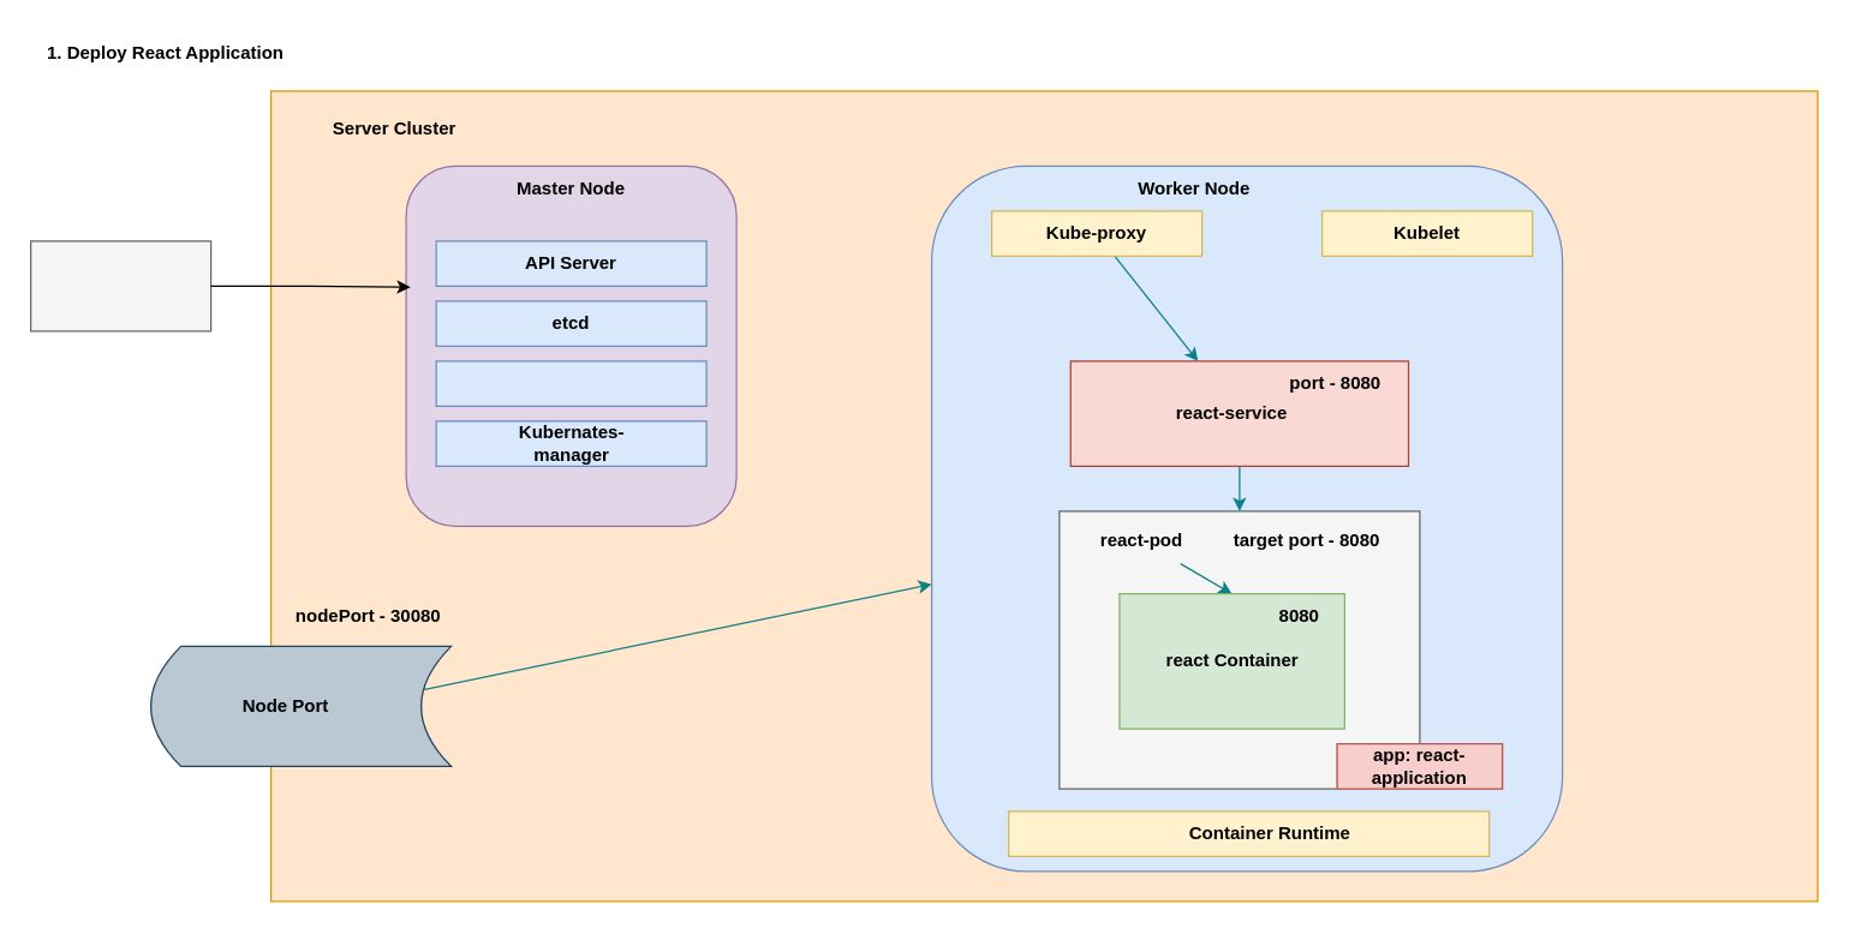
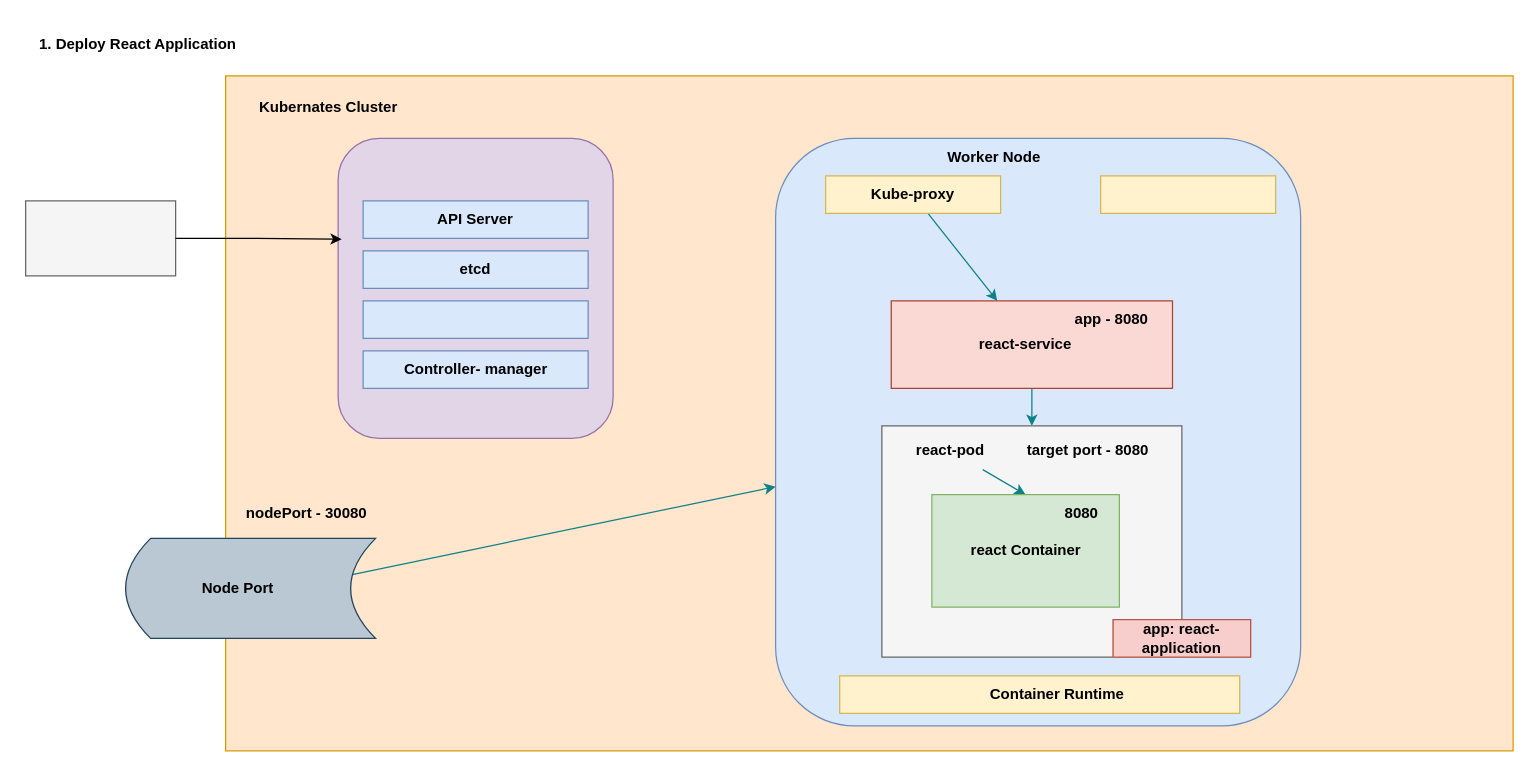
  <mxCell id="0" />
  <mxCell id="1" parent="0" />
  <mxCell id="2" value="1. Deploy React Application" style="text;html=1;align=center;verticalAlign=middle;whiteSpace=wrap;rounded=0;fontStyle=1" vertex="1" parent="1"><mxGeometry x="20" y="20" width="180" height="30" as="geometry" /></mxCell>
  <mxCell id="3" value="" style="rounded=0;whiteSpace=wrap;html=1;fillColor=#ffe6cc;strokeColor=#d79b00;" vertex="1" parent="1"><mxGeometry x="180" y="60" width="1030" height="540" as="geometry" /></mxCell>
  <mxCell id="4" value="" style="rounded=1;whiteSpace=wrap;html=1;fillColor=#e1d5e7;strokeColor=#9673a6;" vertex="1" parent="1"><mxGeometry x="270" y="110" width="220" height="240" as="geometry" /></mxCell>
- <mxCell id="5" value="&lt;b&gt;&lt;font color=&quot;#000000&quot;&gt;Server Cluster&lt;/font&gt;&lt;/b&gt;" style="text;html=1;align=center;verticalAlign=middle;whiteSpace=wrap;rounded=0;" vertex="1" parent="1"><mxGeometry x="190" y="70" width="145" height="30" as="geometry" /></mxCell>
- <mxCell id="6" value="&lt;b&gt;&lt;font color=&quot;#000000&quot;&gt;Master Node&lt;/font&gt;&lt;/b&gt;" style="text;html=1;align=center;verticalAlign=middle;whiteSpace=wrap;rounded=0;" vertex="1" parent="1"><mxGeometry x="335" y="110" width="90" height="30" as="geometry" /></mxCell>
+ <mxCell id="5" value="&lt;b&gt;&lt;font color=&quot;#000000&quot;&gt;Kubernates Cluster&lt;/font&gt;&lt;/b&gt;" style="text;html=1;align=center;verticalAlign=middle;whiteSpace=wrap;rounded=0;" vertex="1" parent="1"><mxGeometry x="190" y="70" width="145" height="30" as="geometry" /></mxCell>
  <mxCell id="7" value="" style="group" connectable="0" vertex="1" parent="1"><mxGeometry x="290" y="160" width="180" height="30" as="geometry" /></mxCell>
  <mxCell id="8" value="" style="rounded=0;whiteSpace=wrap;html=1;fillColor=#dae8fc;strokeColor=#6c8ebf;" vertex="1" parent="7"><mxGeometry width="180" height="30" as="geometry" /></mxCell>
  <mxCell id="9" value="&lt;b&gt;&lt;font color=&quot;#000000&quot;&gt;API Server&lt;/font&gt;&lt;/b&gt;" style="text;html=1;align=center;verticalAlign=middle;whiteSpace=wrap;rounded=0;" vertex="1" parent="7"><mxGeometry x="45" width="90" height="30" as="geometry" /></mxCell>
  <mxCell id="10" value="" style="group" connectable="0" vertex="1" parent="1"><mxGeometry x="290" y="200" width="180" height="30" as="geometry" /></mxCell>
  <mxCell id="11" value="" style="rounded=0;whiteSpace=wrap;html=1;fillColor=#dae8fc;strokeColor=#6c8ebf;" vertex="1" parent="10"><mxGeometry width="180" height="30" as="geometry" /></mxCell>
  <mxCell id="12" value="&lt;b&gt;&lt;font color=&quot;#000000&quot;&gt;etcd&lt;/font&gt;&lt;/b&gt;" style="text;html=1;align=center;verticalAlign=middle;whiteSpace=wrap;rounded=0;" vertex="1" parent="10"><mxGeometry x="45" width="90" height="30" as="geometry" /></mxCell>
  <mxCell id="13" value="" style="group" connectable="0" vertex="1" parent="1"><mxGeometry x="290" y="240" width="180" height="30" as="geometry" /></mxCell>
  <mxCell id="14" value="" style="rounded=0;whiteSpace=wrap;html=1;fillColor=#dae8fc;strokeColor=#6c8ebf;" vertex="1" parent="13"><mxGeometry width="180" height="30" as="geometry" /></mxCell>
  <mxCell id="15" value="" style="group" connectable="0" vertex="1" parent="1"><mxGeometry x="290" y="280" width="180" height="30" as="geometry" /></mxCell>
  <mxCell id="16" value="" style="rounded=0;whiteSpace=wrap;html=1;fillColor=#dae8fc;strokeColor=#6c8ebf;" vertex="1" parent="15"><mxGeometry width="180" height="30" as="geometry" /></mxCell>
- <mxCell id="17" value="&lt;b&gt;&lt;font color=&quot;#000000&quot;&gt;Kubernates- manager&lt;/font&gt;&lt;/b&gt;" style="text;html=1;align=center;verticalAlign=middle;whiteSpace=wrap;rounded=0;" vertex="1" parent="15"><mxGeometry x="27.5" width="125" height="30" as="geometry" /></mxCell>
+ <mxCell id="17" value="&lt;b&gt;&lt;font color=&quot;#000000&quot;&gt;Controller- manager&lt;/font&gt;&lt;/b&gt;" style="text;html=1;align=center;verticalAlign=middle;whiteSpace=wrap;rounded=0;" vertex="1" parent="15"><mxGeometry x="27.5" width="125" height="30" as="geometry" /></mxCell>
  <mxCell id="18" value="" style="rounded=1;whiteSpace=wrap;html=1;fillColor=#dae8fc;strokeColor=#6c8ebf;" vertex="1" parent="1"><mxGeometry x="620" y="110" width="420" height="470" as="geometry" /></mxCell>
  <mxCell id="19" value="&lt;b&gt;&lt;font color=&quot;#000000&quot;&gt;Worker Node&lt;/font&gt;&lt;/b&gt;" style="text;html=1;align=center;verticalAlign=middle;whiteSpace=wrap;rounded=0;" vertex="1" parent="1"><mxGeometry x="750" y="110" width="90" height="30" as="geometry" /></mxCell>
  <mxCell id="20" value="" style="group" connectable="0" vertex="1" parent="1"><mxGeometry x="880" y="140" width="180" height="30" as="geometry" /></mxCell>
  <mxCell id="21" value="" style="rounded=0;whiteSpace=wrap;html=1;fillColor=#fff2cc;strokeColor=#d6b656;" vertex="1" parent="20"><mxGeometry width="140" height="30" as="geometry" /></mxCell>
- <mxCell id="22" value="&lt;b&gt;&lt;font color=&quot;#000000&quot;&gt;Kubelet&lt;/font&gt;&lt;/b&gt;" style="text;html=1;align=center;verticalAlign=middle;whiteSpace=wrap;rounded=0;" vertex="1" parent="20"><mxGeometry x="25" width="90" height="30" as="geometry" /></mxCell>
  <mxCell id="23" value="" style="group" connectable="0" vertex="1" parent="1"><mxGeometry x="671.25" y="540" width="320" height="30" as="geometry" /></mxCell>
  <mxCell id="24" value="" style="rounded=0;whiteSpace=wrap;html=1;fillColor=#fff2cc;strokeColor=#d6b656;" vertex="1" parent="23"><mxGeometry width="320" height="30" as="geometry" /></mxCell>
  <mxCell id="25" value="&lt;b&gt;&lt;font color=&quot;#000000&quot;&gt;Container Runtime&lt;/font&gt;&lt;/b&gt;" style="text;html=1;align=center;verticalAlign=middle;whiteSpace=wrap;rounded=0;" vertex="1" parent="23"><mxGeometry x="57.5" width="232.5" height="30" as="geometry" /></mxCell>
  <mxCell id="26" value="" style="rounded=0;whiteSpace=wrap;html=1;fillColor=#f5f5f5;fontColor=#333333;strokeColor=#666666;" vertex="1" parent="1"><mxGeometry x="705" y="340" width="240" height="185" as="geometry" /></mxCell>
  <mxCell id="27" style="edgeStyle=none;html=1;entryX=0.5;entryY=0;entryDx=0;entryDy=0;fontColor=#000000;fillColor=#b0e3e6;strokeColor=#0e8088;" edge="1" parent="1" source="28" target="31"><mxGeometry relative="1" as="geometry" /></mxCell>
  <mxCell id="28" value="&lt;b&gt;&lt;font color=&quot;#000000&quot;&gt;react-pod&lt;/font&gt;&lt;/b&gt;" style="text;html=1;align=center;verticalAlign=middle;whiteSpace=wrap;rounded=0;" vertex="1" parent="1"><mxGeometry x="710" y="345" width="100" height="30" as="geometry" /></mxCell>
  <mxCell id="29" value="" style="group" connectable="0" vertex="1" parent="1"><mxGeometry x="745" y="395" width="150" height="90" as="geometry" /></mxCell>
  <mxCell id="30" value="" style="group" connectable="0" vertex="1" parent="29"><mxGeometry width="150" height="90" as="geometry" /></mxCell>
  <mxCell id="31" value="" style="rounded=0;whiteSpace=wrap;html=1;fillColor=#d5e8d4;strokeColor=#82b366;" vertex="1" parent="30"><mxGeometry width="150" height="90" as="geometry" /></mxCell>
  <mxCell id="32" value="&lt;font color=&quot;#000000&quot;&gt;&lt;b&gt;react Container&lt;/b&gt;&lt;/font&gt;" style="text;html=1;align=center;verticalAlign=middle;whiteSpace=wrap;rounded=0;" vertex="1" parent="30"><mxGeometry x="12.5" y="22.5" width="125" height="45" as="geometry" /></mxCell>
  <mxCell id="33" value="&lt;b&gt;8080&lt;/b&gt;" style="text;html=1;strokeColor=none;fillColor=none;align=center;verticalAlign=middle;whiteSpace=wrap;rounded=0;fontColor=#000000;" vertex="1" parent="30"><mxGeometry x="90" width="60" height="30" as="geometry" /></mxCell>
  <mxCell id="34" value="" style="group" connectable="0" vertex="1" parent="1"><mxGeometry x="910" y="495" width="180" height="30" as="geometry" /></mxCell>
  <mxCell id="35" value="" style="rounded=0;whiteSpace=wrap;html=1;fillColor=#fff2cc;strokeColor=#d6b656;" vertex="1" parent="34"><mxGeometry x="-20" width="110" height="30" as="geometry" /></mxCell>
  <mxCell id="36" value="&lt;b&gt;&lt;font color=&quot;#000000&quot;&gt;app: react-application&lt;/font&gt;&lt;/b&gt;" style="text;html=1;align=center;verticalAlign=middle;whiteSpace=wrap;rounded=0;fillColor=#f8cecc;strokeColor=#b85450;" vertex="1" parent="34"><mxGeometry x="-20" width="110" height="30" as="geometry" /></mxCell>
  <mxCell id="37" value="" style="group" connectable="0" vertex="1" parent="1"><mxGeometry x="20" y="160" width="120" height="60" as="geometry" /></mxCell>
  <mxCell id="38" value="" style="rounded=0;whiteSpace=wrap;html=1;fillColor=#f5f5f5;fontColor=#333333;strokeColor=#666666;" vertex="1" parent="37"><mxGeometry width="120" height="60" as="geometry" /></mxCell>
  <mxCell id="39" style="edgeStyle=orthogonalEdgeStyle;rounded=0;orthogonalLoop=1;jettySize=auto;html=1;entryX=0.013;entryY=0.336;entryDx=0;entryDy=0;entryPerimeter=0;" edge="1" parent="1" source="38" target="4"><mxGeometry relative="1" as="geometry" /></mxCell>
  <mxCell id="40" style="edgeStyle=none;html=1;fontColor=#000000;fillColor=#b0e3e6;strokeColor=#0e8088;" edge="1" parent="1" source="41" target="47"><mxGeometry relative="1" as="geometry" /></mxCell>
  <mxCell id="41" value="" style="rounded=0;whiteSpace=wrap;html=1;fillColor=#fff2cc;strokeColor=#d6b656;" vertex="1" parent="1"><mxGeometry x="660" y="140" width="140" height="30" as="geometry" /></mxCell>
  <mxCell id="42" value="&lt;b&gt;&lt;font color=&quot;#000000&quot;&gt;Kube-proxy&lt;/font&gt;&lt;/b&gt;" style="text;html=1;align=center;verticalAlign=middle;whiteSpace=wrap;rounded=0;" vertex="1" parent="1"><mxGeometry x="685" y="140" width="90" height="30" as="geometry" /></mxCell>
  <mxCell id="43" style="edgeStyle=none;html=1;fontColor=#000000;fillColor=#b0e3e6;strokeColor=#0e8088;exitX=0.902;exitY=0.364;exitDx=0;exitDy=0;exitPerimeter=0;" edge="1" parent="1" source="44" target="18"><mxGeometry relative="1" as="geometry" /></mxCell>
  <mxCell id="44" value="" style="shape=dataStorage;whiteSpace=wrap;html=1;fixedSize=1;fillColor=#bac8d3;strokeColor=#23445d;" vertex="1" parent="1"><mxGeometry x="100" y="430" width="200" height="80" as="geometry" /></mxCell>
  <mxCell id="45" value="&lt;b&gt;Node Port&lt;/b&gt;" style="text;html=1;strokeColor=none;fillColor=none;align=center;verticalAlign=middle;whiteSpace=wrap;rounded=0;fontColor=#000000;" vertex="1" parent="1"><mxGeometry x="160" y="455" width="60" height="30" as="geometry" /></mxCell>
  <mxCell id="46" style="edgeStyle=none;html=1;entryX=0.5;entryY=0;entryDx=0;entryDy=0;fontColor=#000000;fillColor=#b0e3e6;strokeColor=#0e8088;" edge="1" parent="1" source="47" target="26"><mxGeometry relative="1" as="geometry" /></mxCell>
  <mxCell id="47" value="" style="rounded=0;whiteSpace=wrap;html=1;fillColor=#fad9d5;strokeColor=#ae4132;" vertex="1" parent="1"><mxGeometry x="712.5" y="240" width="225" height="70" as="geometry" /></mxCell>
  <mxCell id="48" value="&lt;b&gt;&lt;font color=&quot;#000000&quot;&gt;react-service&lt;/font&gt;&lt;/b&gt;" style="text;html=1;align=center;verticalAlign=middle;whiteSpace=wrap;rounded=0;" vertex="1" parent="1"><mxGeometry x="770" y="260" width="100" height="30" as="geometry" /></mxCell>
  <mxCell id="49" value="&lt;b&gt;nodePort - 30080&lt;/b&gt;" style="text;html=1;strokeColor=none;fillColor=none;align=center;verticalAlign=middle;whiteSpace=wrap;rounded=0;fontColor=#000000;" vertex="1" parent="1"><mxGeometry x="190" y="395" width="110" height="30" as="geometry" /></mxCell>
  <mxCell id="50" value="&lt;b&gt;target port - 8080&lt;/b&gt;" style="text;html=1;strokeColor=none;fillColor=none;align=center;verticalAlign=middle;whiteSpace=wrap;rounded=0;fontColor=#000000;" vertex="1" parent="1"><mxGeometry x="800" y="345" width="140" height="30" as="geometry" /></mxCell>
- <mxCell id="51" value="&lt;b&gt;port - 8080&lt;/b&gt;" style="text;html=1;strokeColor=none;fillColor=none;align=center;verticalAlign=middle;whiteSpace=wrap;rounded=0;fontColor=#000000;" vertex="1" parent="1"><mxGeometry x="840" y="240" width="97.5" height="30" as="geometry" /></mxCell>
+ <mxCell id="51" value="&lt;b&gt;app - 8080&lt;/b&gt;" style="text;html=1;strokeColor=none;fillColor=none;align=center;verticalAlign=middle;whiteSpace=wrap;rounded=0;fontColor=#000000;" vertex="1" parent="1"><mxGeometry x="840" y="240" width="97.5" height="30" as="geometry" /></mxCell>
